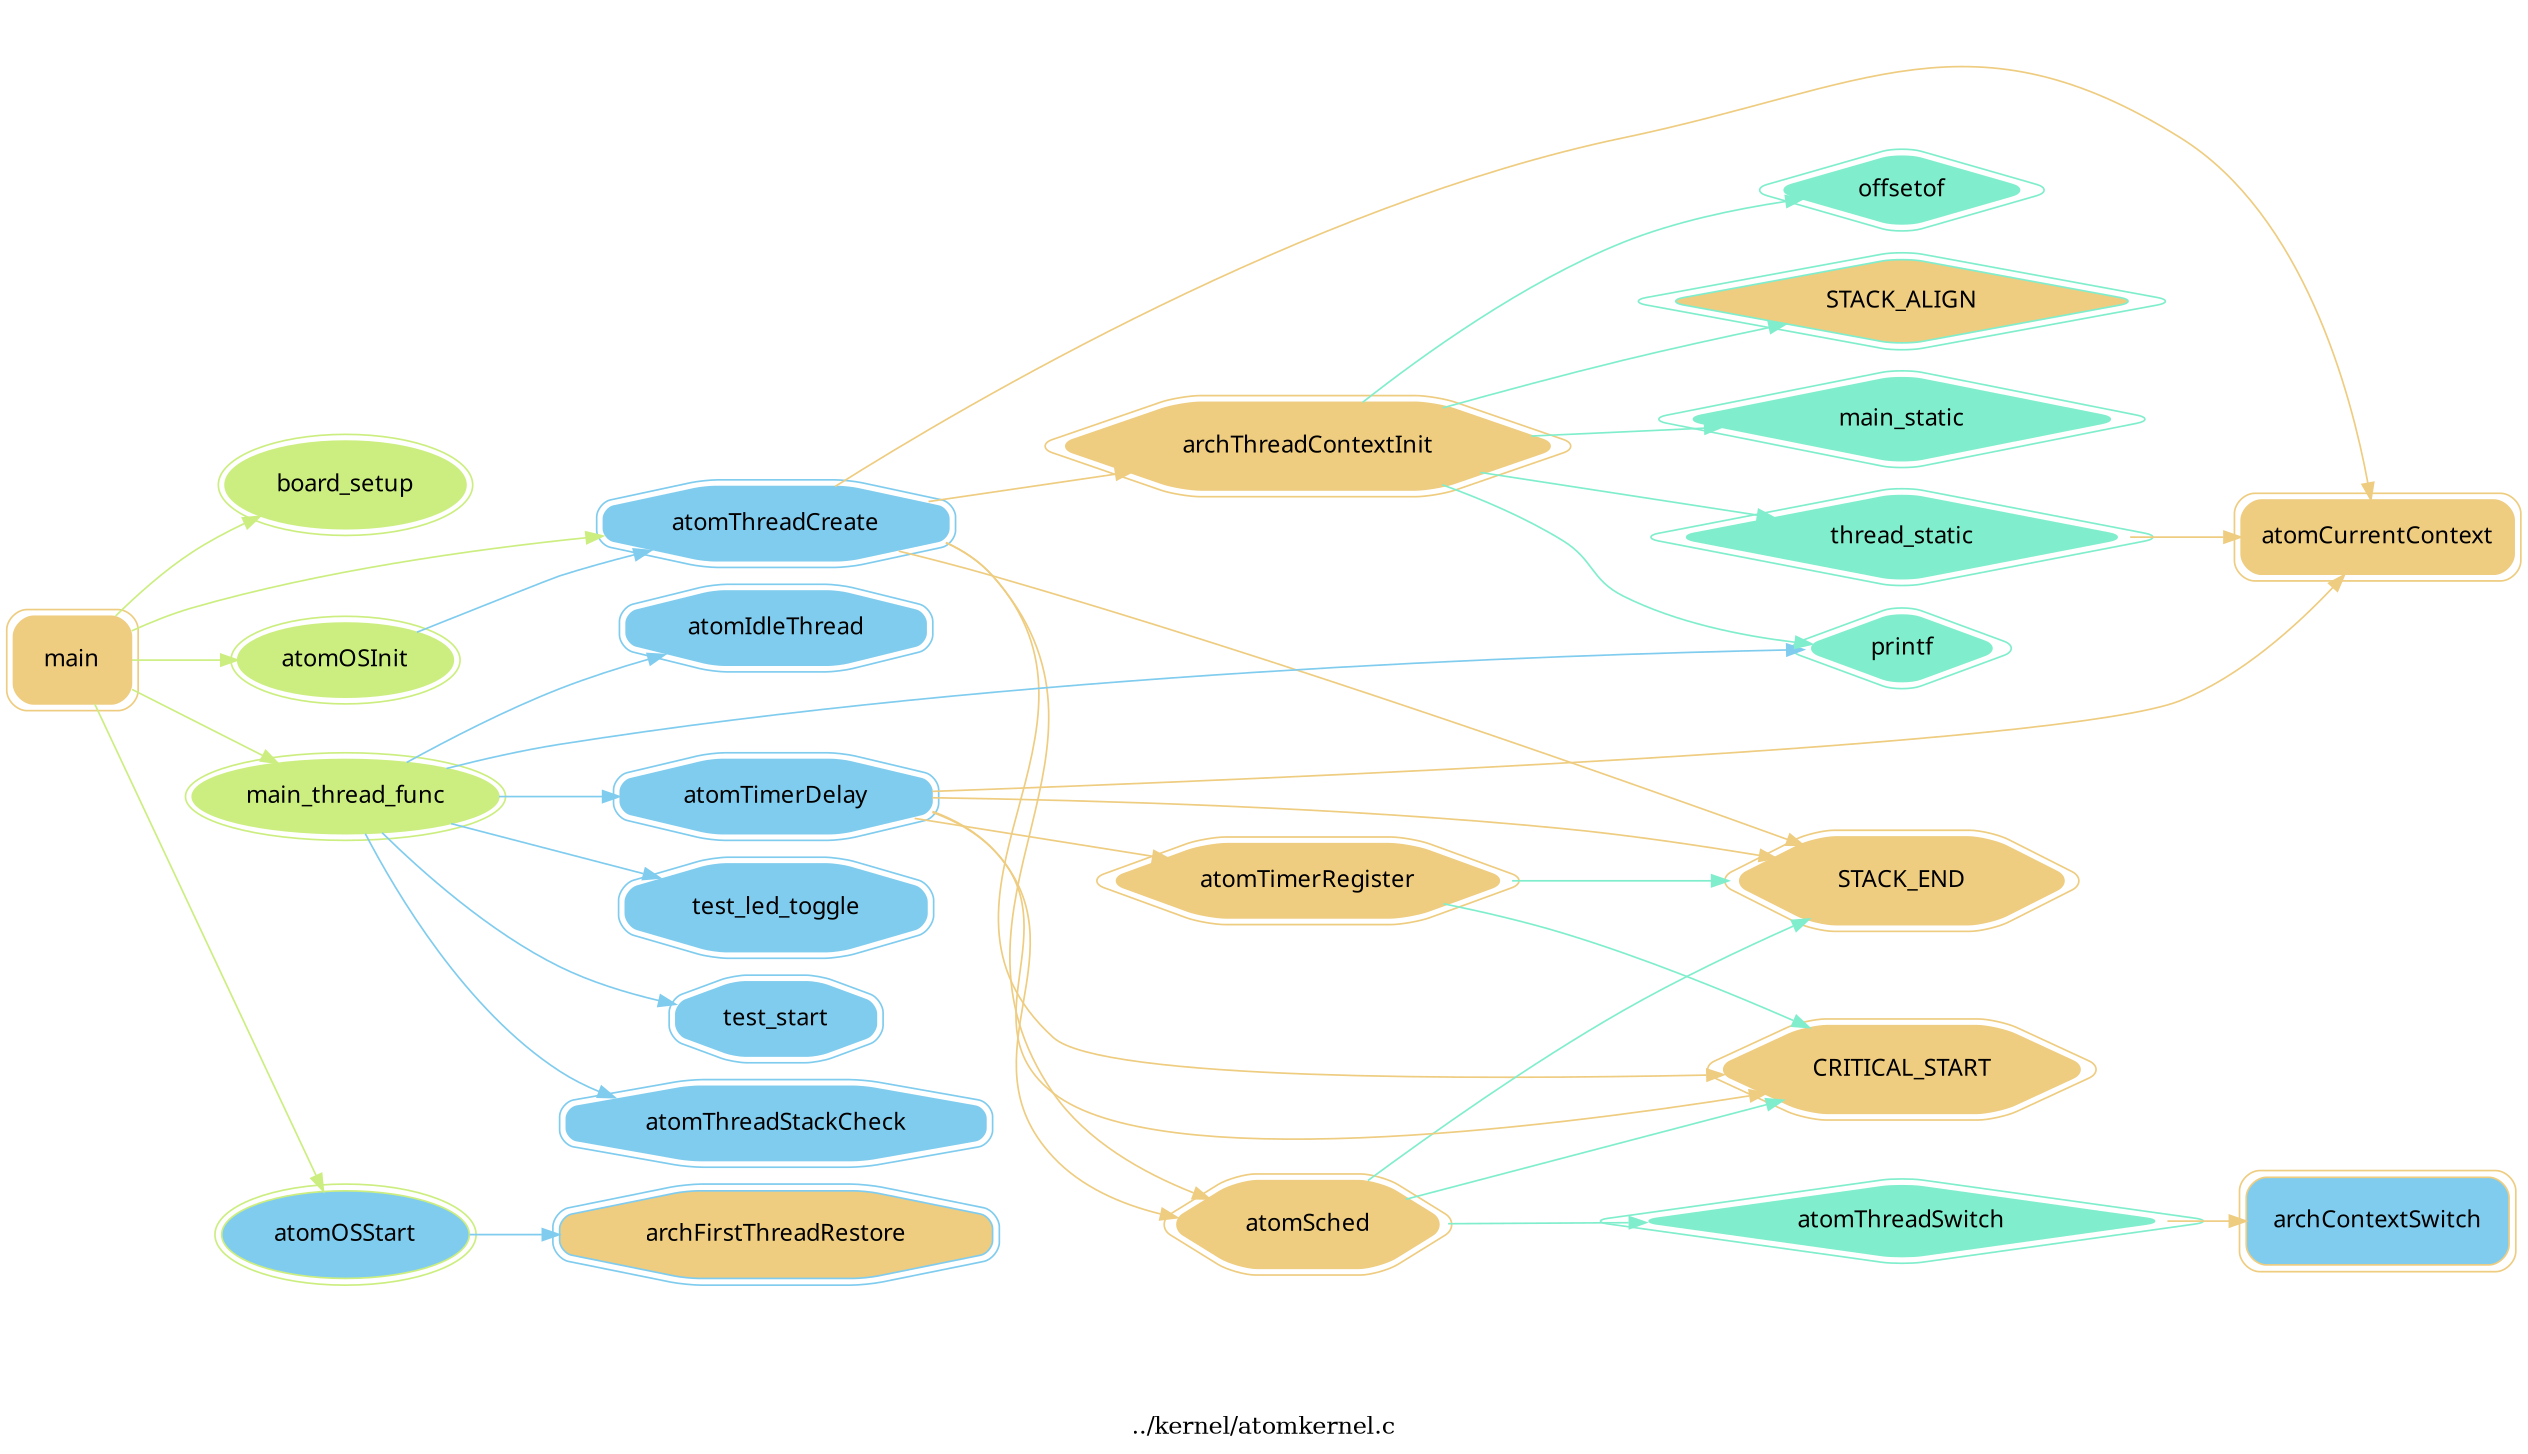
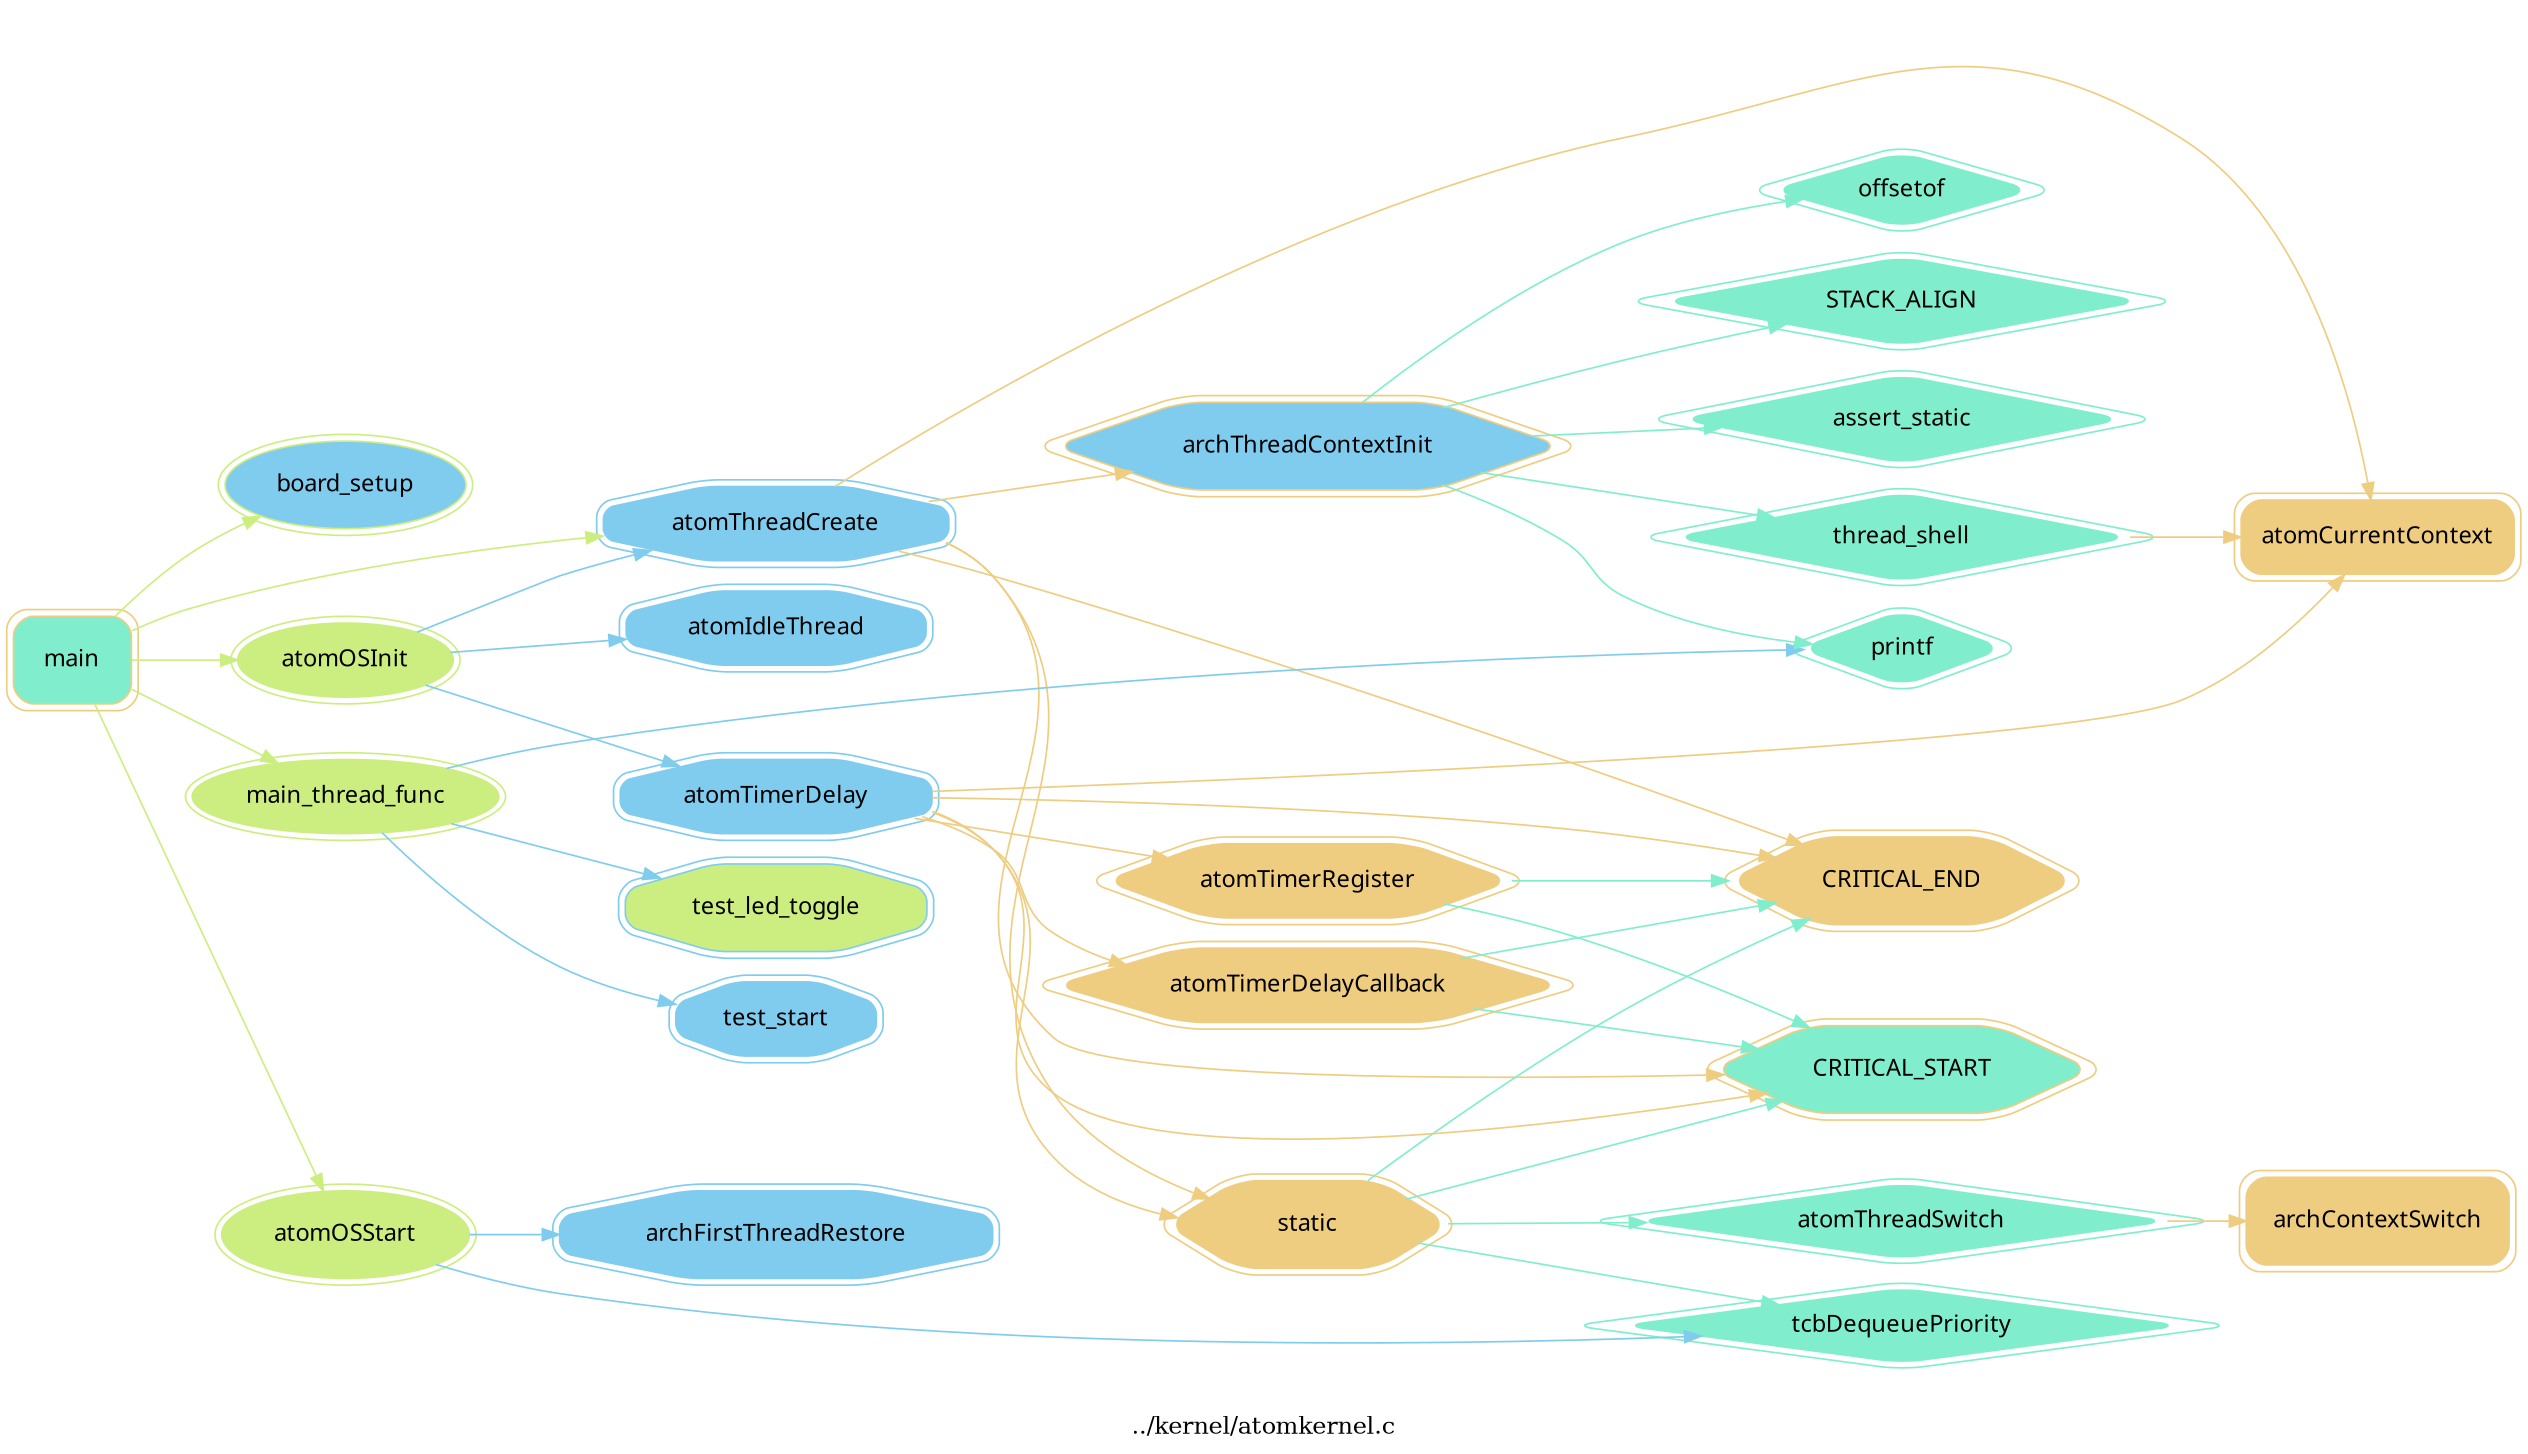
  digraph {
    label="../kernel/atomkernel.c"
    rankdir=LR
    node [color="#eecc80" fontname="Vera Sans YuanTi Mono" peripheries=2 shape=octagon style="filled,rounded"]
    edge [color="#eecc80"]
-   main [shape=box]
-   board_setup [color="#ccee80" shape=ellipse]
+   main [shape=box fillcolor="#80eecc"]
+   board_setup [color="#ccee80" shape=ellipse fillcolor="#80ccee"]
    atomOSInit [color="#ccee80" shape=ellipse]
    atomThreadCreate [color="#80ccee"]
    main_thread_func [color="#ccee80" shape=ellipse]
-   atomOSStart [color="#ccee80" shape=ellipse fillcolor="#80ccee"]
+   atomOSStart [color="#ccee80" shape=ellipse]
    atomIdleThread [color="#80ccee"]
-   archThreadContextInit [shape=hexagon]
+   archThreadContextInit [shape=hexagon fillcolor="#80ccee"]
    atomCurrentContext [shape=box]
-   CRITICAL_START [shape=hexagon]
-   CRITICAL_END [shape=hexagon label=STACK_END]
-   atomSched [shape=hexagon]
+   CRITICAL_START [shape=hexagon fillcolor="#80eecc"]
+   CRITICAL_END [shape=hexagon]
+   atomSched [shape=hexagon label=static]
    printf [color="#80eecc" shape=diamond]
    test_start [color="#80ccee"]
-   atomThreadStackCheck [color="#80ccee"]
-   test_led_toggle [color="#80ccee"]
+   test_led_toggle [color="#80ccee" fillcolor="#ccee80"]
    atomTimerDelay [color="#80ccee"]
-   archFirstThreadRestore [color="#80ccee" fillcolor="#eecc80"]
-   assert_static [color="#80eecc" shape=diamond label=main_static]
+   tcbDequeuePriority [color="#80eecc" shape=diamond]
+   archFirstThreadRestore [color="#80ccee"]
+   assert_static [color="#80eecc" shape=diamond]
    offsetof [color="#80eecc" shape=diamond]
-   STACK_ALIGN [color="#80eecc" shape=diamond fillcolor="#eecc80"]
-   thread_shell [color="#80eecc" shape=diamond label=thread_static]
+   STACK_ALIGN [color="#80eecc" shape=diamond]
+   thread_shell [color="#80eecc" shape=diamond]
    atomThreadSwitch [color="#80eecc" shape=diamond]
-   archContextSwitch [shape=box fillcolor="#80ccee"]
+   archContextSwitch [shape=box]
+   atomTimerDelayCallback [shape=hexagon]
    atomTimerRegister [shape=hexagon]
    main -> board_setup [color="#ccee80"]
    main -> atomOSInit [color="#ccee80"]
    main -> atomThreadCreate [color="#ccee80"]
    main -> main_thread_func [color="#ccee80"]
    main -> atomOSStart [color="#ccee80"]
    atomOSInit -> atomThreadCreate [color="#80ccee"]
-   main_thread_func -> atomIdleThread [color="#80ccee"]
+   atomOSInit -> atomIdleThread [color="#80ccee"]
    atomThreadCreate -> archThreadContextInit
    atomThreadCreate -> atomCurrentContext
    atomThreadCreate -> CRITICAL_START
    atomThreadCreate -> CRITICAL_END
    atomThreadCreate -> atomSched
    main_thread_func -> printf [color="#80ccee"]
    main_thread_func -> test_start [color="#80ccee"]
-   main_thread_func -> atomThreadStackCheck [color="#80ccee"]
    main_thread_func -> test_led_toggle [color="#80ccee"]
-   main_thread_func -> atomTimerDelay [color="#80ccee"]
+   atomOSInit -> atomTimerDelay [color="#80ccee"]
+   atomOSStart -> tcbDequeuePriority [color="#80ccee"]
    atomOSStart -> archFirstThreadRestore [color="#80ccee"]
    archThreadContextInit -> printf [color="#80eecc"]
    archThreadContextInit -> assert_static [color="#80eecc"]
    archThreadContextInit -> offsetof [color="#80eecc"]
    archThreadContextInit -> STACK_ALIGN [color="#80eecc"]
    archThreadContextInit -> thread_shell [color="#80eecc"]
    atomSched -> CRITICAL_START [color="#80eecc"]
    atomSched -> CRITICAL_END [color="#80eecc"]
+   atomSched -> tcbDequeuePriority [color="#80eecc"]
    atomSched -> atomThreadSwitch [color="#80eecc"]
    atomTimerDelay -> atomCurrentContext
    atomTimerDelay -> CRITICAL_START
    atomTimerDelay -> CRITICAL_END
    atomTimerDelay -> atomSched
+   atomTimerDelay -> atomTimerDelayCallback
    atomTimerDelay -> atomTimerRegister
    thread_shell -> atomCurrentContext
    atomThreadSwitch -> archContextSwitch
+   atomTimerDelayCallback -> CRITICAL_START [color="#80eecc"]
+   atomTimerDelayCallback -> CRITICAL_END [color="#80eecc"]
    atomTimerRegister -> CRITICAL_START [color="#80eecc"]
    atomTimerRegister -> CRITICAL_END [color="#80eecc"]
  }
